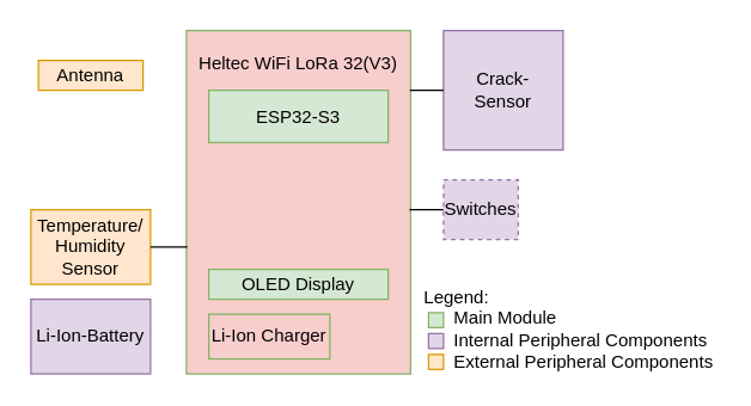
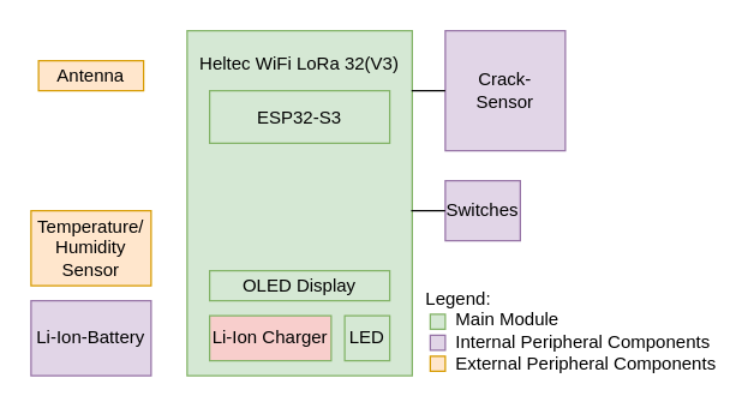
  <mxCell id="0" />
  <mxCell id="1" parent="0" />
- <mxCell id="2" value="Heltec WiFi LoRa 32(V3)&lt;div&gt;&lt;br&gt;&lt;/div&gt;&lt;div&gt;&lt;br&gt;&lt;div&gt;&lt;br&gt;&lt;/div&gt;&lt;div&gt;&lt;br&gt;&lt;/div&gt;&lt;div&gt;&lt;br&gt;&lt;/div&gt;&lt;div&gt;&lt;br&gt;&lt;/div&gt;&lt;div&gt;&lt;br&gt;&lt;/div&gt;&lt;div&gt;&lt;br&gt;&lt;/div&gt;&lt;div&gt;&lt;br&gt;&lt;/div&gt;&lt;div&gt;&lt;br&gt;&lt;/div&gt;&lt;div&gt;&lt;br&gt;&lt;/div&gt;&lt;div&gt;&lt;br&gt;&lt;/div&gt;&lt;div&gt;&lt;br&gt;&lt;/div&gt;&lt;/div&gt;" style="rounded=0;whiteSpace=wrap;html=1;fillColor=#f8cecc;strokeColor=#82b366;" parent="1" vertex="1"><mxGeometry x="124" y="20" width="150" height="230" as="geometry" /></mxCell>
+ <mxCell id="2" value="Heltec WiFi LoRa 32(V3)&lt;div&gt;&lt;br&gt;&lt;/div&gt;&lt;div&gt;&lt;br&gt;&lt;div&gt;&lt;br&gt;&lt;/div&gt;&lt;div&gt;&lt;br&gt;&lt;/div&gt;&lt;div&gt;&lt;br&gt;&lt;/div&gt;&lt;div&gt;&lt;br&gt;&lt;/div&gt;&lt;div&gt;&lt;br&gt;&lt;/div&gt;&lt;div&gt;&lt;br&gt;&lt;/div&gt;&lt;div&gt;&lt;br&gt;&lt;/div&gt;&lt;div&gt;&lt;br&gt;&lt;/div&gt;&lt;div&gt;&lt;br&gt;&lt;/div&gt;&lt;div&gt;&lt;br&gt;&lt;/div&gt;&lt;div&gt;&lt;br&gt;&lt;/div&gt;&lt;/div&gt;" style="rounded=0;whiteSpace=wrap;html=1;fillColor=#d5e8d4;strokeColor=#82b366;" parent="1" vertex="1"><mxGeometry x="124" y="20" width="150" height="230" as="geometry" /></mxCell>
  <mxCell id="3" value="ESP32-S3" style="rounded=0;whiteSpace=wrap;html=1;fillColor=#d5e8d4;strokeColor=#82b366;" parent="1" vertex="1"><mxGeometry x="139" y="60" width="120" height="35" as="geometry" /></mxCell>
  <mxCell id="4" value="Li-Ion Charger" style="rounded=0;whiteSpace=wrap;html=1;fillColor=#f8cecc;strokeColor=#82b366;" parent="1" vertex="1"><mxGeometry x="139" y="210" width="81" height="30" as="geometry" /></mxCell>
  <mxCell id="5" value="Crack-&lt;div&gt;Sensor&lt;/div&gt;" style="whiteSpace=wrap;html=1;aspect=fixed;fillColor=#e1d5e7;strokeColor=#9673a6;" parent="1" vertex="1"><mxGeometry x="296" y="20" width="80" height="80" as="geometry" /></mxCell>
  <mxCell id="6" value="" style="endArrow=none;html=1;rounded=0;exitX=0;exitY=0.5;exitDx=0;exitDy=0;entryX=0.997;entryY=0.304;entryDx=0;entryDy=0;entryPerimeter=0;" parent="1" source="5" edge="1"><mxGeometry width="50" height="50" relative="1" as="geometry"><mxPoint x="296" y="60" as="sourcePoint" /><mxPoint x="273.55" y="59.92" as="targetPoint" /></mxGeometry></mxCell>
  <mxCell id="7" value="Temperature/&lt;div&gt;Humidity Sensor&lt;/div&gt;" style="rounded=0;whiteSpace=wrap;html=1;fillColor=#ffe6cc;strokeColor=#d79b00;" parent="1" vertex="1"><mxGeometry x="20" y="140" width="80" height="50" as="geometry" /></mxCell>
- <mxCell id="8" value="" style="endArrow=none;html=1;rounded=0;exitX=1;exitY=0.5;exitDx=0;exitDy=0;entryX=0.004;entryY=0.63;entryDx=0;entryDy=0;entryPerimeter=0;" parent="1" source="7" target="2" edge="1"><mxGeometry width="50" height="50" relative="1" as="geometry"><mxPoint x="320" y="85" as="sourcePoint" /><mxPoint x="120" y="160" as="targetPoint" /></mxGeometry></mxCell>
  <mxCell id="9" value="Li-Ion-Battery" style="rounded=0;whiteSpace=wrap;html=1;fillColor=#e1d5e7;strokeColor=#9673a6;" parent="1" vertex="1"><mxGeometry x="20" y="200" width="80" height="50" as="geometry" /></mxCell>
  <mxCell id="10" value="Antenna" style="rounded=0;whiteSpace=wrap;html=1;fillColor=#ffe6cc;strokeColor=#d79b00;" parent="1" vertex="1"><mxGeometry x="25" y="40" width="70" height="20" as="geometry" /></mxCell>
- <mxCell id="11" value="Switches" style="rounded=0;whiteSpace=wrap;html=1;fillColor=#e1d5e7;strokeColor=#9673a6;dashed=1;" parent="1" vertex="1"><mxGeometry x="296" y="120" width="50" height="40" as="geometry" /></mxCell>
+ <mxCell id="11" value="Switches" style="rounded=0;whiteSpace=wrap;html=1;fillColor=#e1d5e7;strokeColor=#9673a6;" parent="1" vertex="1"><mxGeometry x="296" y="120" width="50" height="40" as="geometry" /></mxCell>
  <mxCell id="12" style="edgeStyle=orthogonalEdgeStyle;rounded=0;orthogonalLoop=1;jettySize=auto;html=1;entryX=0.995;entryY=0.738;entryDx=0;entryDy=0;entryPerimeter=0;endArrow=none;endFill=0;exitX=0;exitY=0.5;exitDx=0;exitDy=0;" parent="1" source="11" edge="1"><mxGeometry relative="1" as="geometry"><mxPoint x="366.05" y="120" as="sourcePoint" /><mxPoint x="273.25" y="139.74" as="targetPoint" /></mxGeometry></mxCell>
  <mxCell id="13" value="&lt;div style=&quot;text-align: left;&quot;&gt;&lt;span style=&quot;background-color: initial;&quot;&gt;Legend:&lt;/span&gt;&lt;/div&gt;&lt;div style=&quot;text-align: left;&quot;&gt;&amp;nbsp; &amp;nbsp; &amp;nbsp; Main Module&lt;/div&gt;&lt;div style=&quot;text-align: left;&quot;&gt;&amp;nbsp; &amp;nbsp; &amp;nbsp;&amp;nbsp;&lt;span style=&quot;background-color: transparent; color: light-dark(rgb(0, 0, 0), rgb(255, 255, 255)); text-align: center;&quot;&gt;Internal Peripheral Components&lt;/span&gt;&lt;/div&gt;&lt;div&gt;&amp;nbsp; &amp;nbsp; &amp;nbsp;&amp;nbsp;&lt;span style=&quot;background-color: transparent; color: light-dark(rgb(0, 0, 0), rgb(255, 255, 255));&quot;&gt;External Peripheral Components&lt;/span&gt;&lt;/div&gt;" style="rounded=0;whiteSpace=wrap;html=1;strokeColor=none;" parent="1" vertex="1"><mxGeometry x="280" y="190" width="200" height="60" as="geometry" /></mxCell>
  <mxCell id="14" value="" style="rounded=0;whiteSpace=wrap;html=1;fillColor=#d5e8d4;strokeColor=#82b366;" parent="1" vertex="1"><mxGeometry x="286" y="209" width="10" height="10" as="geometry" /></mxCell>
  <mxCell id="15" value="" style="rounded=0;whiteSpace=wrap;html=1;fillColor=#e1d5e7;strokeColor=#9673a6;" parent="1" vertex="1"><mxGeometry x="286" y="223" width="10" height="10" as="geometry" /></mxCell>
  <mxCell id="16" value="" style="rounded=0;whiteSpace=wrap;html=1;fillColor=#ffe6cc;strokeColor=#d79b00;" parent="1" vertex="1"><mxGeometry x="286" y="237" width="10" height="10" as="geometry" /></mxCell>
+ <mxCell id="17" value="LED" style="rounded=0;whiteSpace=wrap;html=1;fillColor=#d5e8d4;strokeColor=#82b366;" parent="1" vertex="1"><mxGeometry x="229" y="210" width="30" height="30" as="geometry" /></mxCell>
  <mxCell id="18" value="OLED Display&lt;div&gt;&lt;/div&gt;" style="rounded=0;whiteSpace=wrap;html=1;fillColor=#d5e8d4;strokeColor=#82b366;" parent="1" vertex="1"><mxGeometry x="139" y="180" width="120" height="20" as="geometry" /></mxCell>
